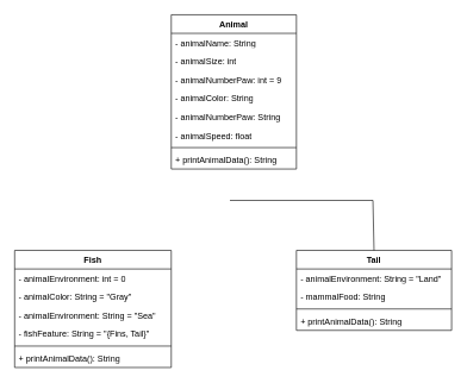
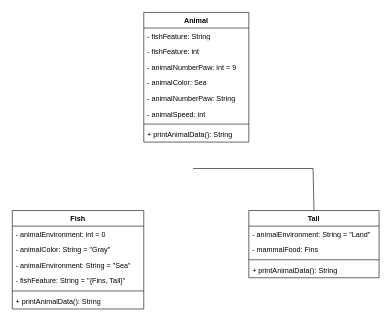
  <mxCell id="0" />
  <mxCell id="1" parent="0" />
  <mxCell id="2" value="Animal" style="swimlane;fontStyle=1;align=center;verticalAlign=top;childLayout=stackLayout;horizontal=1;startSize=26;horizontalStack=0;resizeParent=1;resizeParentMax=0;resizeLast=0;collapsible=1;marginBottom=0;whiteSpace=wrap;html=1;" vertex="1" parent="1"><mxGeometry x="239" y="20" width="175" height="216" as="geometry"><mxRectangle x="338" y="70" width="80" height="30" as="alternateBounds" /></mxGeometry></mxCell>
- <mxCell id="3" value="- animalName: String&lt;span style=&quot;white-space: pre;&quot;&gt;&#09;&lt;/span&gt;" style="text;strokeColor=none;fillColor=none;align=left;verticalAlign=top;spacingLeft=4;spacingRight=4;overflow=hidden;rotatable=0;points=[[0,0.5],[1,0.5]];portConstraint=eastwest;whiteSpace=wrap;html=1;" vertex="1" parent="2"><mxGeometry y="26" width="175" height="26" as="geometry" /></mxCell>
- <mxCell id="4" value="- animalSize: int" style="text;strokeColor=none;fillColor=none;align=left;verticalAlign=top;spacingLeft=4;spacingRight=4;overflow=hidden;rotatable=0;points=[[0,0.5],[1,0.5]];portConstraint=eastwest;whiteSpace=wrap;html=1;" vertex="1" parent="2"><mxGeometry y="52" width="175" height="26" as="geometry" /></mxCell>
+ <mxCell id="3" value="- fishFeature: String&lt;span style=&quot;white-space: pre;&quot;&gt;&#09;&lt;/span&gt;" style="text;strokeColor=none;fillColor=none;align=left;verticalAlign=top;spacingLeft=4;spacingRight=4;overflow=hidden;rotatable=0;points=[[0,0.5],[1,0.5]];portConstraint=eastwest;whiteSpace=wrap;html=1;" vertex="1" parent="2"><mxGeometry y="26" width="175" height="26" as="geometry" /></mxCell>
+ <mxCell id="4" value="- fishFeature: int" style="text;strokeColor=none;fillColor=none;align=left;verticalAlign=top;spacingLeft=4;spacingRight=4;overflow=hidden;rotatable=0;points=[[0,0.5],[1,0.5]];portConstraint=eastwest;whiteSpace=wrap;html=1;" vertex="1" parent="2"><mxGeometry y="52" width="175" height="26" as="geometry" /></mxCell>
  <mxCell id="5" value="- animalNumberPaw: int = 9" style="text;strokeColor=none;fillColor=none;align=left;verticalAlign=top;spacingLeft=4;spacingRight=4;overflow=hidden;rotatable=0;points=[[0,0.5],[1,0.5]];portConstraint=eastwest;whiteSpace=wrap;html=1;" vertex="1" parent="2"><mxGeometry y="78" width="175" height="26" as="geometry" /></mxCell>
- <mxCell id="6" value="- animalColor: String" style="text;strokeColor=none;fillColor=none;align=left;verticalAlign=top;spacingLeft=4;spacingRight=4;overflow=hidden;rotatable=0;points=[[0,0.5],[1,0.5]];portConstraint=eastwest;whiteSpace=wrap;html=1;" vertex="1" parent="2"><mxGeometry y="104" width="175" height="26" as="geometry" /></mxCell>
+ <mxCell id="6" value="- animalColor: Sea" style="text;strokeColor=none;fillColor=none;align=left;verticalAlign=top;spacingLeft=4;spacingRight=4;overflow=hidden;rotatable=0;points=[[0,0.5],[1,0.5]];portConstraint=eastwest;whiteSpace=wrap;html=1;" vertex="1" parent="2"><mxGeometry y="104" width="175" height="26" as="geometry" /></mxCell>
  <mxCell id="7" value="- animalNumberPaw: String" style="text;strokeColor=none;fillColor=none;align=left;verticalAlign=top;spacingLeft=4;spacingRight=4;overflow=hidden;rotatable=0;points=[[0,0.5],[1,0.5]];portConstraint=eastwest;whiteSpace=wrap;html=1;" vertex="1" parent="2"><mxGeometry y="130" width="175" height="26" as="geometry" /></mxCell>
- <mxCell id="8" value="- animalSpeed: float" style="text;strokeColor=none;fillColor=none;align=left;verticalAlign=top;spacingLeft=4;spacingRight=4;overflow=hidden;rotatable=0;points=[[0,0.5],[1,0.5]];portConstraint=eastwest;whiteSpace=wrap;html=1;" vertex="1" parent="2"><mxGeometry y="156" width="175" height="26" as="geometry" /></mxCell>
+ <mxCell id="8" value="- animalSpeed: int" style="text;strokeColor=none;fillColor=none;align=left;verticalAlign=top;spacingLeft=4;spacingRight=4;overflow=hidden;rotatable=0;points=[[0,0.5],[1,0.5]];portConstraint=eastwest;whiteSpace=wrap;html=1;" vertex="1" parent="2"><mxGeometry y="156" width="175" height="26" as="geometry" /></mxCell>
  <mxCell id="9" value="" style="line;strokeWidth=1;fillColor=none;align=left;verticalAlign=middle;spacingTop=-1;spacingLeft=3;spacingRight=3;rotatable=0;labelPosition=right;points=[];portConstraint=eastwest;strokeColor=inherit;" vertex="1" parent="2"><mxGeometry y="182" width="175" height="8" as="geometry" /></mxCell>
  <mxCell id="10" value="+ printAnimalData(): String" style="text;strokeColor=none;fillColor=none;align=left;verticalAlign=top;spacingLeft=4;spacingRight=4;overflow=hidden;rotatable=0;points=[[0,0.5],[1,0.5]];portConstraint=eastwest;whiteSpace=wrap;html=1;" vertex="1" parent="2"><mxGeometry y="190" width="175" height="26" as="geometry" /></mxCell>
  <mxCell id="11" value="Fish" style="swimlane;fontStyle=1;align=center;verticalAlign=top;childLayout=stackLayout;horizontal=1;startSize=26;horizontalStack=0;resizeParent=1;resizeParentMax=0;resizeLast=0;collapsible=1;marginBottom=0;whiteSpace=wrap;html=1;" vertex="1" parent="1"><mxGeometry x="20" y="350" width="219" height="164" as="geometry"><mxRectangle x="338" y="70" width="80" height="30" as="alternateBounds" /></mxGeometry></mxCell>
  <mxCell id="12" value="- animalEnvironment: int = 0" style="text;strokeColor=none;fillColor=none;align=left;verticalAlign=top;spacingLeft=4;spacingRight=4;overflow=hidden;rotatable=0;points=[[0,0.5],[1,0.5]];portConstraint=eastwest;whiteSpace=wrap;html=1;" vertex="1" parent="11"><mxGeometry y="26" width="219" height="26" as="geometry" /></mxCell>
  <mxCell id="13" value="- animalColor: String = &quot;Gray&quot;" style="text;strokeColor=none;fillColor=none;align=left;verticalAlign=top;spacingLeft=4;spacingRight=4;overflow=hidden;rotatable=0;points=[[0,0.5],[1,0.5]];portConstraint=eastwest;whiteSpace=wrap;html=1;" vertex="1" parent="11"><mxGeometry y="52" width="219" height="26" as="geometry" /></mxCell>
  <mxCell id="14" value="- animalEnvironment: String = &quot;Sea&quot;" style="text;strokeColor=none;fillColor=none;align=left;verticalAlign=top;spacingLeft=4;spacingRight=4;overflow=hidden;rotatable=0;points=[[0,0.5],[1,0.5]];portConstraint=eastwest;whiteSpace=wrap;html=1;" vertex="1" parent="11"><mxGeometry y="78" width="219" height="26" as="geometry" /></mxCell>
  <mxCell id="15" value="- fishFeature: String = &quot;{Fins, Tail}&quot;" style="text;strokeColor=none;fillColor=none;align=left;verticalAlign=top;spacingLeft=4;spacingRight=4;overflow=hidden;rotatable=0;points=[[0,0.5],[1,0.5]];portConstraint=eastwest;whiteSpace=wrap;html=1;" vertex="1" parent="11"><mxGeometry y="104" width="219" height="26" as="geometry" /></mxCell>
  <mxCell id="16" value="" style="line;strokeWidth=1;fillColor=none;align=left;verticalAlign=middle;spacingTop=-1;spacingLeft=3;spacingRight=3;rotatable=0;labelPosition=right;points=[];portConstraint=eastwest;strokeColor=inherit;" vertex="1" parent="11"><mxGeometry y="130" width="219" height="8" as="geometry" /></mxCell>
  <mxCell id="17" value="+ printAnimalData(): String" style="text;strokeColor=none;fillColor=none;align=left;verticalAlign=top;spacingLeft=4;spacingRight=4;overflow=hidden;rotatable=0;points=[[0,0.5],[1,0.5]];portConstraint=eastwest;whiteSpace=wrap;html=1;" vertex="1" parent="11"><mxGeometry y="138" width="219" height="26" as="geometry" /></mxCell>
  <mxCell id="18" value="Tail" style="swimlane;fontStyle=1;align=center;verticalAlign=top;childLayout=stackLayout;horizontal=1;startSize=26;horizontalStack=0;resizeParent=1;resizeParentMax=0;resizeLast=0;collapsible=1;marginBottom=0;whiteSpace=wrap;html=1;" vertex="1" parent="1"><mxGeometry x="414" y="350" width="217" height="112" as="geometry"><mxRectangle x="338" y="70" width="80" height="30" as="alternateBounds" /></mxGeometry></mxCell>
  <mxCell id="19" value="- animalEnvironment: String = &quot;Land&quot;" style="text;strokeColor=none;fillColor=none;align=left;verticalAlign=top;spacingLeft=4;spacingRight=4;overflow=hidden;rotatable=0;points=[[0,0.5],[1,0.5]];portConstraint=eastwest;whiteSpace=wrap;html=1;" vertex="1" parent="18"><mxGeometry y="26" width="217" height="26" as="geometry" /></mxCell>
- <mxCell id="20" value="- mammalFood: String" style="text;strokeColor=none;fillColor=none;align=left;verticalAlign=top;spacingLeft=4;spacingRight=4;overflow=hidden;rotatable=0;points=[[0,0.5],[1,0.5]];portConstraint=eastwest;whiteSpace=wrap;html=1;" vertex="1" parent="18"><mxGeometry y="52" width="217" height="26" as="geometry" /></mxCell>
+ <mxCell id="20" value="- mammalFood: Fins" style="text;strokeColor=none;fillColor=none;align=left;verticalAlign=top;spacingLeft=4;spacingRight=4;overflow=hidden;rotatable=0;points=[[0,0.5],[1,0.5]];portConstraint=eastwest;whiteSpace=wrap;html=1;" vertex="1" parent="18"><mxGeometry y="52" width="217" height="26" as="geometry" /></mxCell>
  <mxCell id="21" value="" style="line;strokeWidth=1;fillColor=none;align=left;verticalAlign=middle;spacingTop=-1;spacingLeft=3;spacingRight=3;rotatable=0;labelPosition=right;points=[];portConstraint=eastwest;strokeColor=inherit;" vertex="1" parent="18"><mxGeometry y="78" width="217" height="8" as="geometry" /></mxCell>
  <mxCell id="22" value="+ printAnimalData(): String" style="text;strokeColor=none;fillColor=none;align=left;verticalAlign=top;spacingLeft=4;spacingRight=4;overflow=hidden;rotatable=0;points=[[0,0.5],[1,0.5]];portConstraint=eastwest;whiteSpace=wrap;html=1;" vertex="1" parent="18"><mxGeometry y="86" width="217" height="26" as="geometry" /></mxCell>
  <mxCell id="23" value="" style="endArrow=none;endFill=0;endSize=12;html=1;rounded=0;exitX=0.5;exitY=0;exitDx=0;exitDy=0;" edge="1" parent="1" source="18"><mxGeometry width="160" relative="1" as="geometry"><mxPoint x="191" y="260" as="sourcePoint" /><mxPoint x="321" y="280" as="targetPoint" /><Array as="points"><mxPoint x="521" y="280" /></Array></mxGeometry></mxCell>
